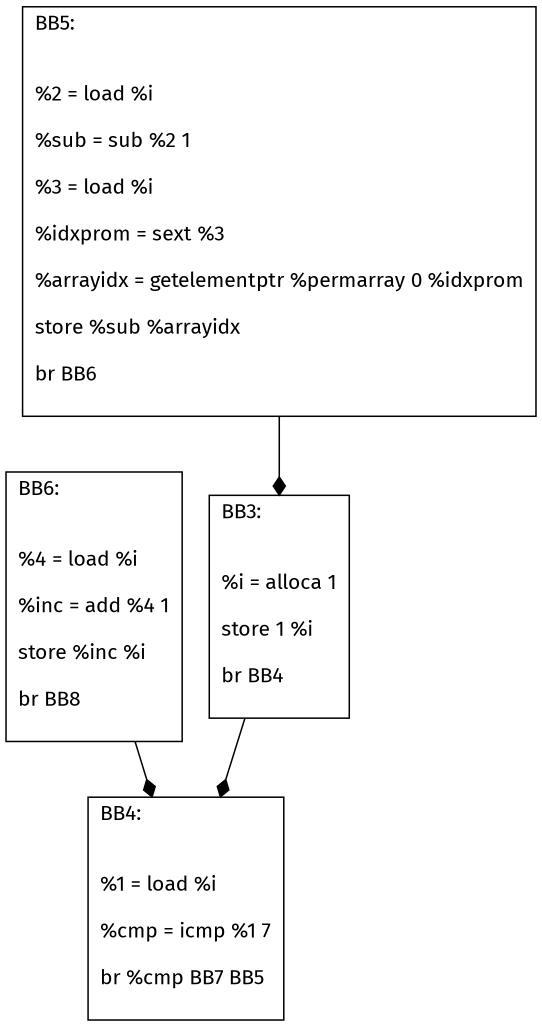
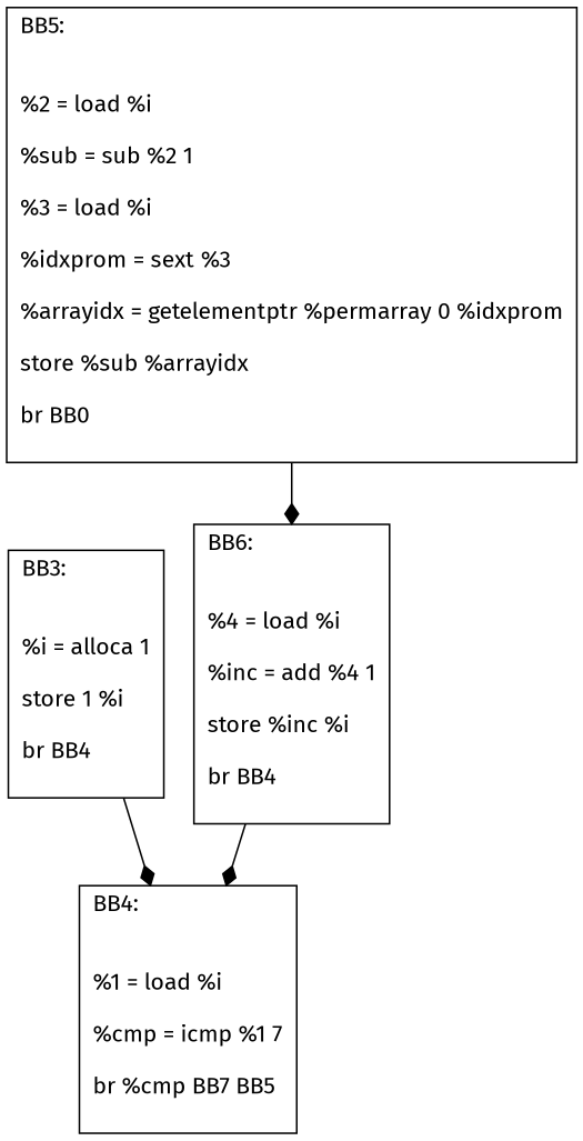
  digraph {
    fontname="Fira Sans"
    node [fontname="Fira Sans" shape=record]
    edge [arrowhead=diamond fontname="Fira Sans"]
    n1 [label="{BB3:\l\l\n%i = alloca 1\l\nstore 1 %i\l\nbr BB4\l\n}"]
    n2 [label="{BB4:\l\l\n%1 = load %i\l\n%cmp = icmp %1 7\l\nbr %cmp BB7 BB5\l\n}"]
-   n3 [label="{BB5:\l\l\n%2 = load %i\l\n%sub = sub %2 1\l\n%3 = load %i\l\n%idxprom = sext %3\l\n%arrayidx = getelementptr %permarray 0 %idxprom\l\nstore %sub %arrayidx\l\nbr BB6\l\n}"]
-   n4 [label="{BB6:\l\l\n%4 = load %i\l\n%inc = add %4 1\l\nstore %inc %i\l\nbr BB8\l\n}"]
+   n3 [label="{BB5:\l\l\n%2 = load %i\l\n%sub = sub %2 1\l\n%3 = load %i\l\n%idxprom = sext %3\l\n%arrayidx = getelementptr %permarray 0 %idxprom\l\nstore %sub %arrayidx\l\nbr BB0\l\n}"]
+   n4 [label="{BB6:\l\l\n%4 = load %i\l\n%inc = add %4 1\l\nstore %inc %i\l\nbr BB4\l\n}"]
    n1 -> n2
-   n3 -> n1
+   n3 -> n4
    n4 -> n2
  }
